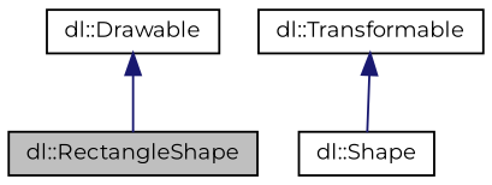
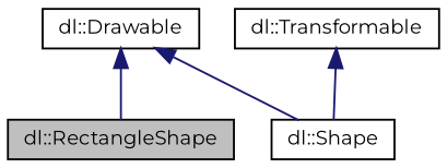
  digraph {
    fontname=Montserrat
    node [color=black fillcolor=white fontname=Montserrat fontsize=10 shape=record style=filled]
    edge [color=midnightblue dir=back fontname=Montserrat fontsize=10 labelfontname=Helvetica labelfontsize=10 style=solid]
    n1 [fillcolor=grey75 fontcolor=black height=0.2 label="dl::RectangleShape" width=0.4]
    n2 [height=0.2 label="dl::Shape" width=0.4]
    n3 [height=0.2 label="dl::Transformable" width=0.4]
    n4 [height=0.2 label="dl::Drawable" width=0.4]
    n3 -> n2
    n4 -> n1
+   n4 -> n2
  }
